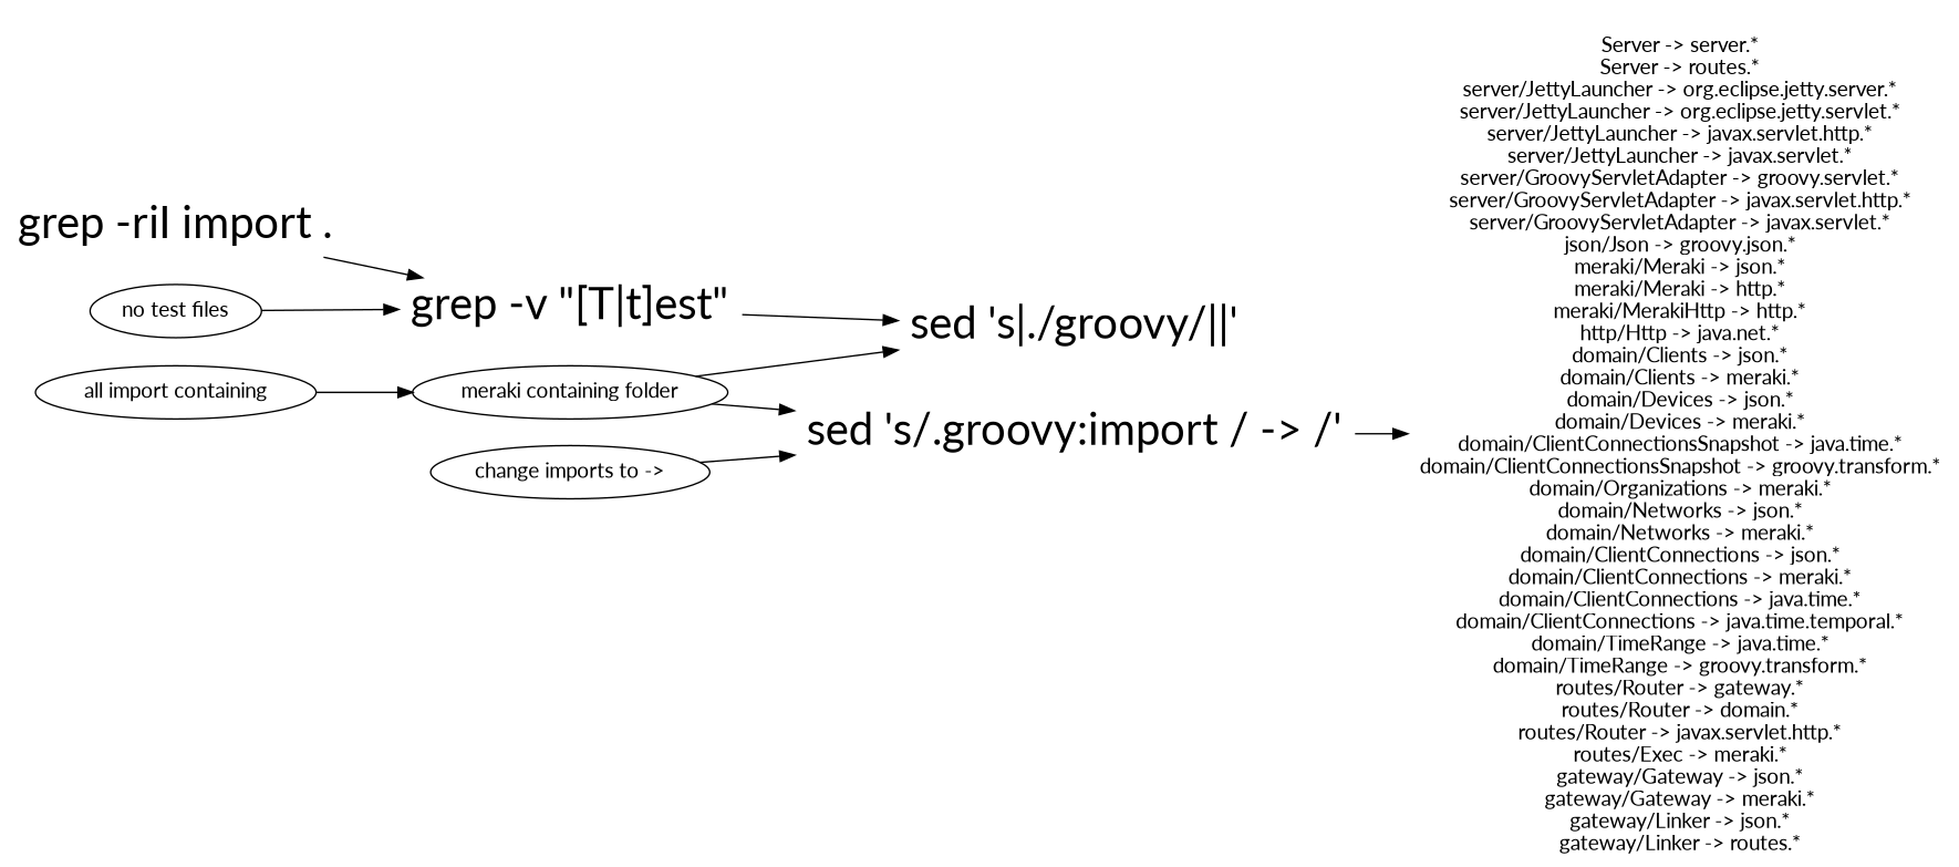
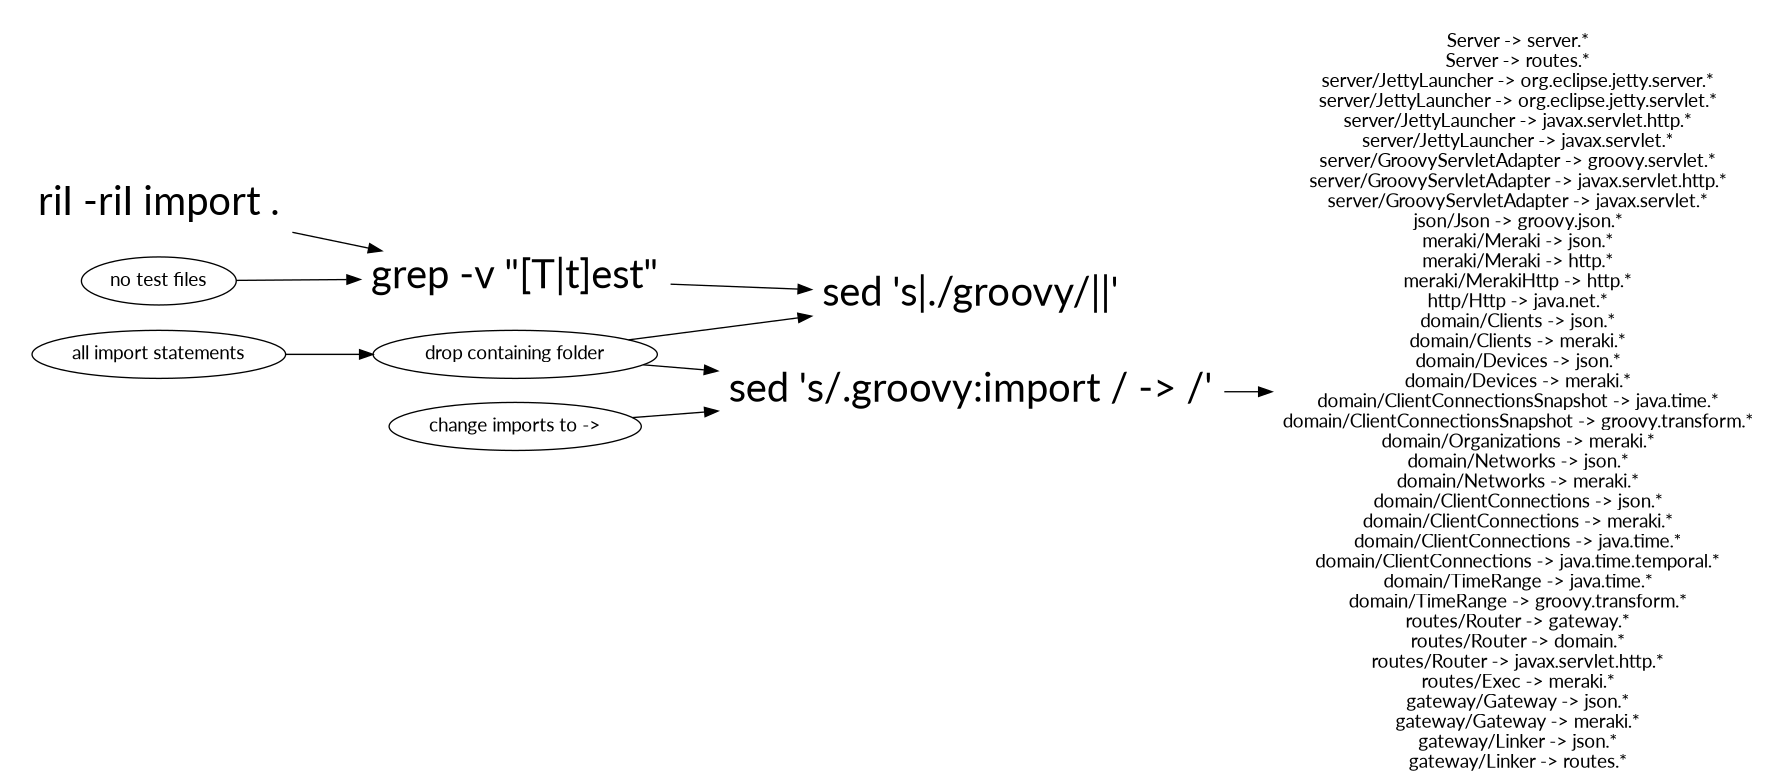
  digraph {
    fontname=Lato
    rankdir=LR
    node [fontname=Lato shape=none]
    edge [fontname=Lato]
-   n1 [fontsize=30 label="grep -riI import ."]
+   n1 [fontsize=30 label="riI -riI import ."]
    n2 [fontsize=30 label="grep -v \"[T|t]est\""]
    n3 [fontsize=30 label="sed 's|./groovy/||'"]
    n4 [fontsize=30 label="sed 's/.groovy:import / -> /'"]
    n5 [label="\nServer -> server.*\nServer -> routes.*\nserver/JettyLauncher -> org.eclipse.jetty.server.*\nserver/JettyLauncher -> org.eclipse.jetty.servlet.*\nserver/JettyLauncher -> javax.servlet.http.*\nserver/JettyLauncher -> javax.servlet.*\nserver/GroovyServletAdapter -> groovy.servlet.*\nserver/GroovyServletAdapter -> javax.servlet.http.*\nserver/GroovyServletAdapter -> javax.servlet.*\njson/Json -> groovy.json.*\nmeraki/Meraki -> json.*\nmeraki/Meraki -> http.*\nmeraki/MerakiHttp -> http.*\nhttp/Http -> java.net.*\ndomain/Clients -> json.*\ndomain/Clients -> meraki.*\ndomain/Devices -> json.*\ndomain/Devices -> meraki.*\ndomain/ClientConnectionsSnapshot -> java.time.*\ndomain/ClientConnectionsSnapshot -> groovy.transform.*\ndomain/Organizations -> meraki.*\ndomain/Networks -> json.*\ndomain/Networks -> meraki.*\ndomain/ClientConnections -> json.*\ndomain/ClientConnections -> meraki.*\ndomain/ClientConnections -> java.time.*\ndomain/ClientConnections -> java.time.temporal.*\ndomain/TimeRange -> java.time.*\ndomain/TimeRange -> groovy.transform.*\nroutes/Router -> gateway.*\nroutes/Router -> domain.*\nroutes/Router -> javax.servlet.http.*\nroutes/Exec -> meraki.*\ngateway/Gateway -> json.*\ngateway/Gateway -> meraki.*\ngateway/Linker -> json.*\ngateway/Linker -> routes.*\n"]
-   "all import statements" [label="all import containing" shape=""]
-   "drop containing folder" [label="meraki containing folder" shape=""]
+   "all import statements" [shape=""]
+   "drop containing folder" [shape=""]
    "no test files" [shape=""]
    "change imports to ->" [shape=""]
    n1 -> n2
    n2 -> n3
    n4 -> n5
    "all import statements" -> "drop containing folder"
    "drop containing folder" -> n3
    "drop containing folder" -> n4
    "no test files" -> n2
    "change imports to ->" -> n4
  }
